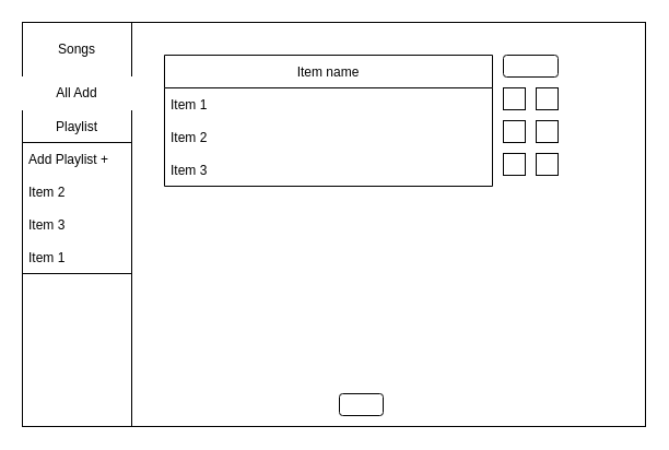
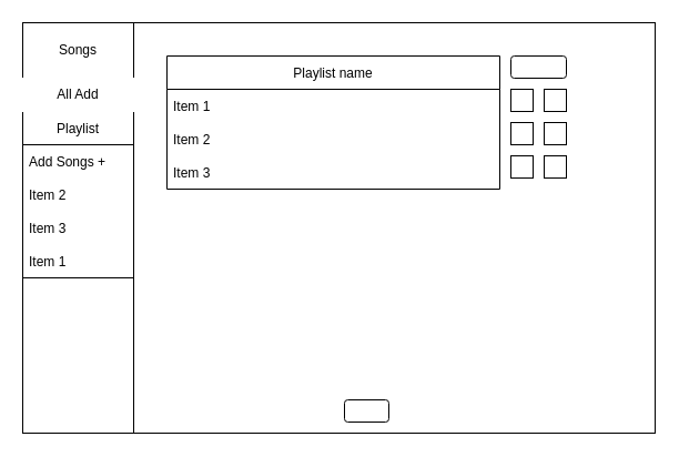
  <mxCell id="0" />
  <mxCell id="1" parent="0" />
  <mxCell id="2" value="" style="rounded=0;whiteSpace=wrap;html=1;" vertex="1" parent="1"><mxGeometry x="20" y="20" width="570" height="370" as="geometry" /></mxCell>
  <mxCell id="3" value="" style="rounded=0;whiteSpace=wrap;html=1;" vertex="1" parent="1"><mxGeometry x="20" y="20" width="100" height="370" as="geometry" /></mxCell>
  <mxCell id="4" value="Songs" style="text;html=1;strokeColor=none;fillColor=none;align=center;verticalAlign=middle;whiteSpace=wrap;rounded=0;" vertex="1" parent="1"><mxGeometry x="40" y="30" width="60" height="30" as="geometry" /></mxCell>
  <mxCell id="5" value="Playlist" style="swimlane;fontStyle=0;childLayout=stackLayout;horizontal=1;startSize=30;horizontalStack=0;resizeParent=1;resizeParentMax=0;resizeLast=0;collapsible=1;marginBottom=0;" vertex="1" parent="1"><mxGeometry x="20" y="100" width="100" height="150" as="geometry" /></mxCell>
- <mxCell id="6" value="Add Playlist +" style="text;strokeColor=none;fillColor=none;align=left;verticalAlign=middle;spacingLeft=4;spacingRight=4;overflow=hidden;points=[[0,0.5],[1,0.5]];portConstraint=eastwest;rotatable=0;" vertex="1" parent="5"><mxGeometry y="30" width="100" height="30" as="geometry" /></mxCell>
+ <mxCell id="6" value="Add Songs +" style="text;strokeColor=none;fillColor=none;align=left;verticalAlign=middle;spacingLeft=4;spacingRight=4;overflow=hidden;points=[[0,0.5],[1,0.5]];portConstraint=eastwest;rotatable=0;" vertex="1" parent="5"><mxGeometry y="30" width="100" height="30" as="geometry" /></mxCell>
  <mxCell id="7" value="Item 2" style="text;strokeColor=none;fillColor=none;align=left;verticalAlign=middle;spacingLeft=4;spacingRight=4;overflow=hidden;points=[[0,0.5],[1,0.5]];portConstraint=eastwest;rotatable=0;" vertex="1" parent="5"><mxGeometry y="60" width="100" height="30" as="geometry" /></mxCell>
  <mxCell id="8" value="Item 3" style="text;strokeColor=none;fillColor=none;align=left;verticalAlign=middle;spacingLeft=4;spacingRight=4;overflow=hidden;points=[[0,0.5],[1,0.5]];portConstraint=eastwest;rotatable=0;" vertex="1" parent="5"><mxGeometry y="90" width="100" height="30" as="geometry" /></mxCell>
  <mxCell id="9" value="Item 1" style="text;strokeColor=none;fillColor=none;align=left;verticalAlign=middle;spacingLeft=4;spacingRight=4;overflow=hidden;points=[[0,0.5],[1,0.5]];portConstraint=eastwest;rotatable=0;" vertex="1" parent="5"><mxGeometry y="120" width="100" height="30" as="geometry" /></mxCell>
  <mxCell id="10" value="All Add" style="text;html=1;strokeColor=#FFFFFF;fillColor=none;align=center;verticalAlign=middle;whiteSpace=wrap;rounded=0;" vertex="1" parent="1"><mxGeometry x="20" y="70" width="100" height="30" as="geometry" /></mxCell>
- <mxCell id="11" value="Item name" style="swimlane;fontStyle=0;childLayout=stackLayout;horizontal=1;startSize=30;horizontalStack=0;resizeParent=1;resizeParentMax=0;resizeLast=0;collapsible=1;marginBottom=0;" vertex="1" parent="1"><mxGeometry x="150" y="50" width="300" height="120" as="geometry" /></mxCell>
+ <mxCell id="11" value="Playlist name" style="swimlane;fontStyle=0;childLayout=stackLayout;horizontal=1;startSize=30;horizontalStack=0;resizeParent=1;resizeParentMax=0;resizeLast=0;collapsible=1;marginBottom=0;" vertex="1" parent="1"><mxGeometry x="150" y="50" width="300" height="120" as="geometry" /></mxCell>
  <mxCell id="12" value="Item 1" style="text;strokeColor=none;fillColor=none;align=left;verticalAlign=middle;spacingLeft=4;spacingRight=4;overflow=hidden;points=[[0,0.5],[1,0.5]];portConstraint=eastwest;rotatable=0;" vertex="1" parent="11"><mxGeometry y="30" width="300" height="30" as="geometry" /></mxCell>
  <mxCell id="13" value="Item 2" style="text;strokeColor=none;fillColor=none;align=left;verticalAlign=middle;spacingLeft=4;spacingRight=4;overflow=hidden;points=[[0,0.5],[1,0.5]];portConstraint=eastwest;rotatable=0;" vertex="1" parent="11"><mxGeometry y="60" width="300" height="30" as="geometry" /></mxCell>
  <mxCell id="14" value="Item 3" style="text;strokeColor=none;fillColor=none;align=left;verticalAlign=middle;spacingLeft=4;spacingRight=4;overflow=hidden;points=[[0,0.5],[1,0.5]];portConstraint=eastwest;rotatable=0;" vertex="1" parent="11"><mxGeometry y="90" width="300" height="30" as="geometry" /></mxCell>
  <mxCell id="15" value="" style="rounded=1;whiteSpace=wrap;html=1;arcSize=0;" vertex="1" parent="1"><mxGeometry x="460" y="80" width="20" height="20" as="geometry" /></mxCell>
  <mxCell id="16" value="" style="rounded=1;whiteSpace=wrap;html=1;arcSize=0;" vertex="1" parent="1"><mxGeometry x="460" y="110" width="20" height="20" as="geometry" /></mxCell>
  <mxCell id="17" value="" style="rounded=1;whiteSpace=wrap;html=1;arcSize=0;" vertex="1" parent="1"><mxGeometry x="460" y="140" width="20" height="20" as="geometry" /></mxCell>
  <mxCell id="18" value="" style="rounded=1;whiteSpace=wrap;html=1;arcSize=0;" vertex="1" parent="1"><mxGeometry x="490" y="80" width="20" height="20" as="geometry" /></mxCell>
  <mxCell id="19" value="" style="rounded=1;whiteSpace=wrap;html=1;arcSize=0;" vertex="1" parent="1"><mxGeometry x="490" y="110" width="20" height="20" as="geometry" /></mxCell>
  <mxCell id="20" value="" style="rounded=1;whiteSpace=wrap;html=1;arcSize=0;" vertex="1" parent="1"><mxGeometry x="490" y="140" width="20" height="20" as="geometry" /></mxCell>
  <mxCell id="21" value="" style="rounded=1;whiteSpace=wrap;html=1;" vertex="1" parent="1"><mxGeometry x="460" y="50" width="50" height="20" as="geometry" /></mxCell>
  <mxCell id="22" value="" style="rounded=1;whiteSpace=wrap;html=1;" vertex="1" parent="1"><mxGeometry x="310" y="360" width="40" height="20" as="geometry" /></mxCell>
